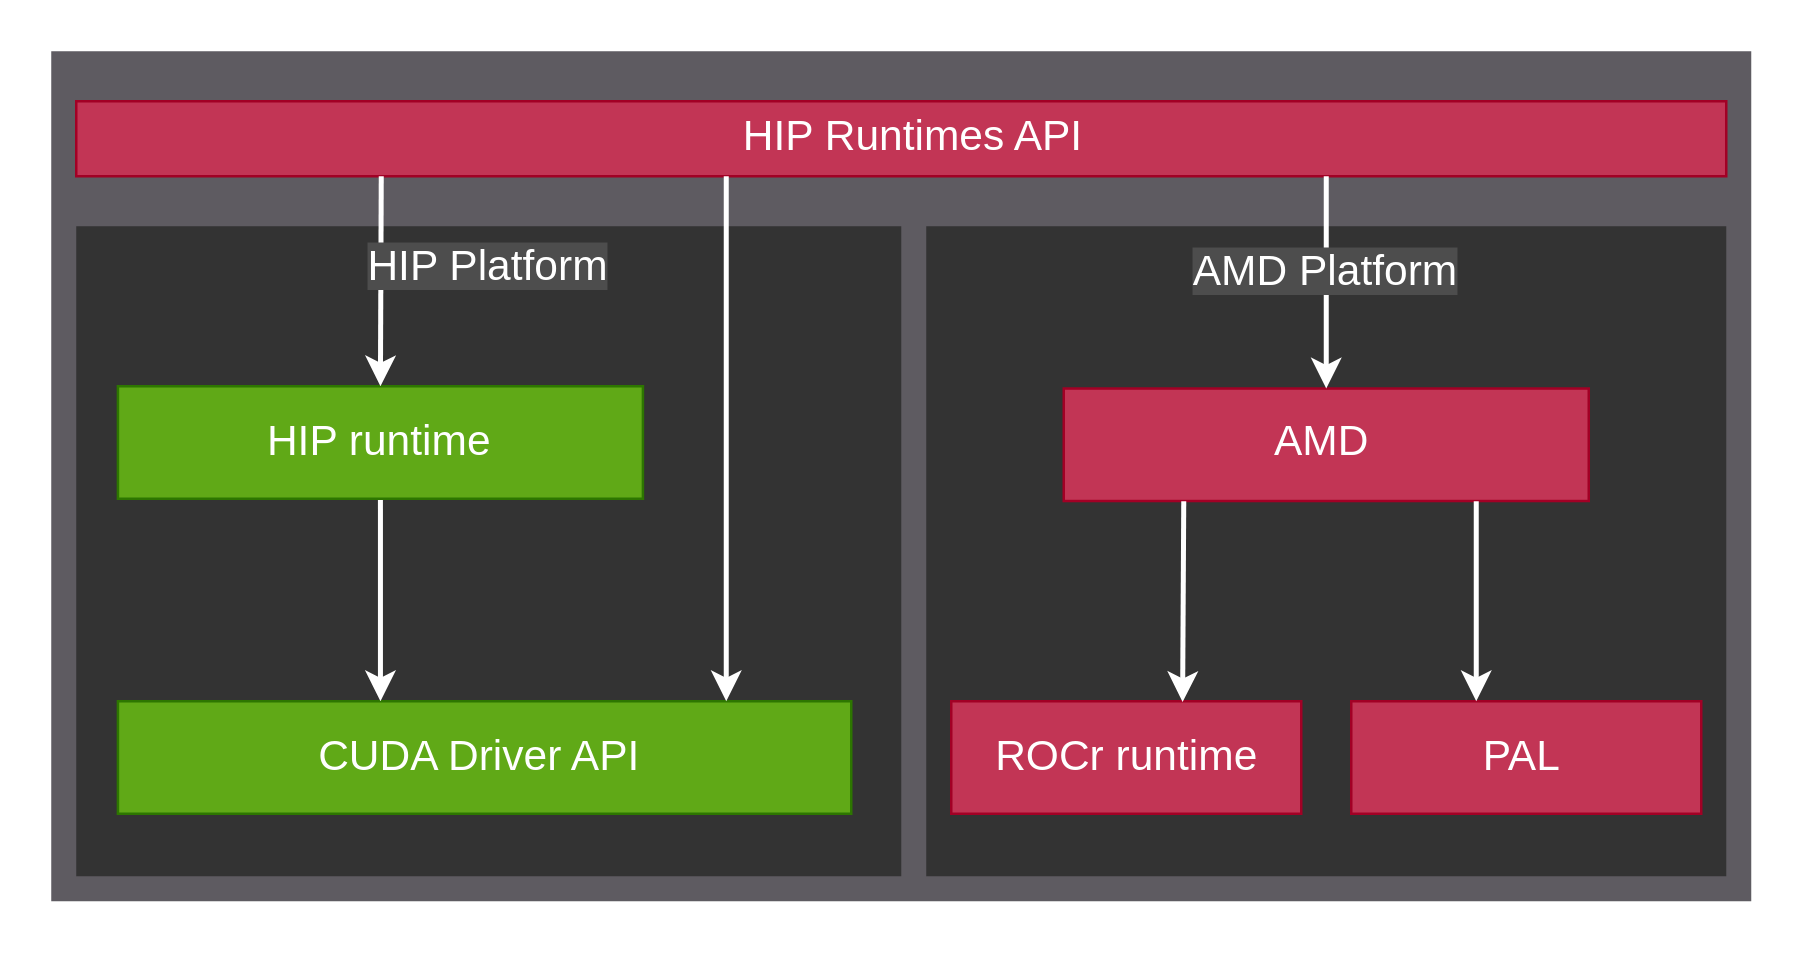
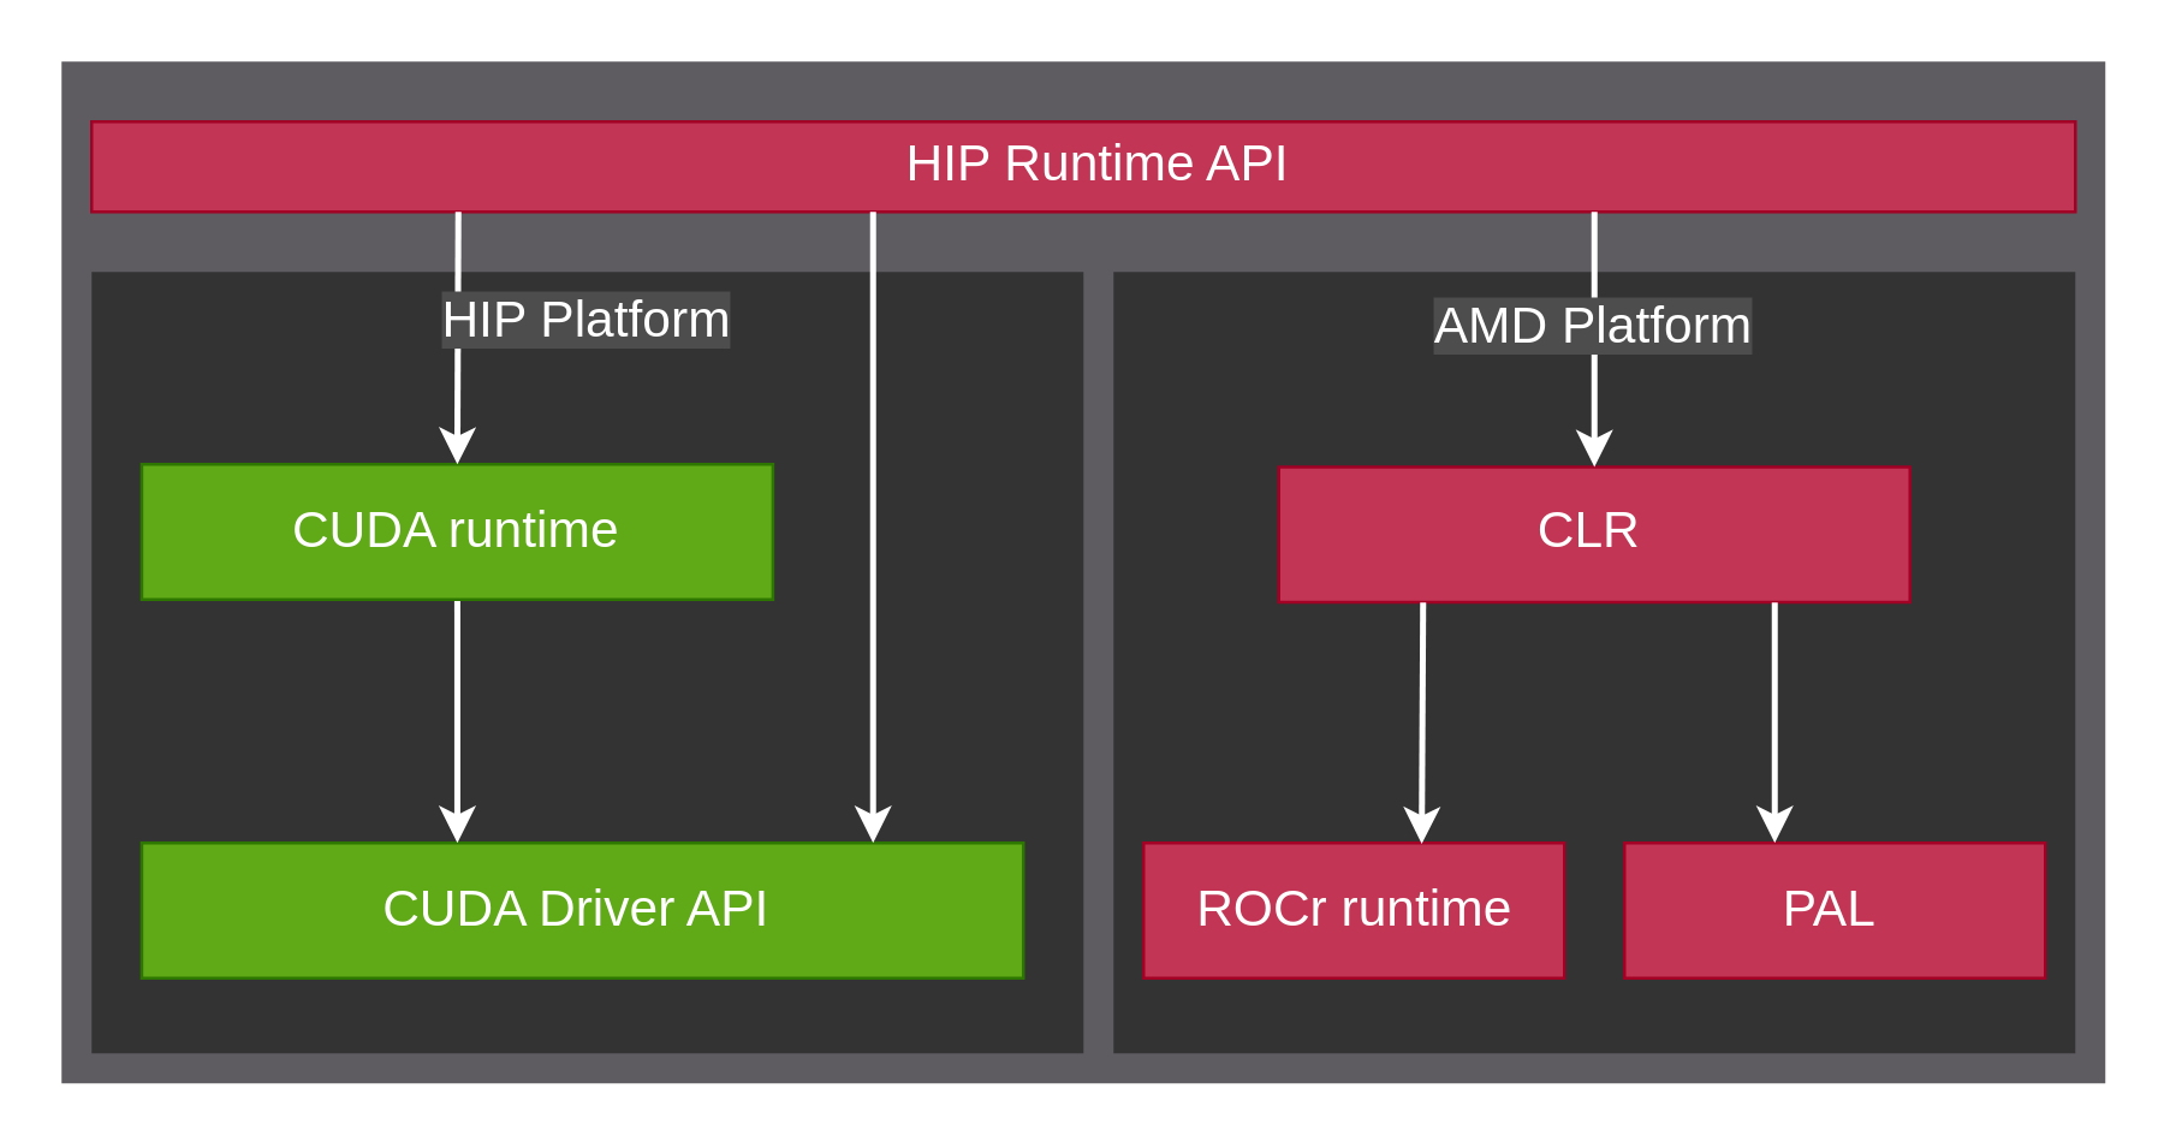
  <mxCell id="0" />
  <mxCell id="1" parent="0" />
  <mxCell id="2" value="" style="rounded=0;whiteSpace=wrap;html=1;fillColor=#5E5B61;fontColor=#FFFFFF;strokeColor=none;spacing=0;" parent="1" vertex="1"><mxGeometry y="20" width="680" height="340" as="geometry" x="20" /></mxCell>
  <mxCell id="3" value="Runtimes" style="text;strokeColor=none;fillColor=none;align=center;verticalAlign=middle;rounded=0;fontFamily=Helvetica;fontSize=17;fontColor=#FFFFFF;" parent="1" vertex="1"><mxGeometry x="30" y="40" width="590" height="30" as="geometry" /></mxCell>
  <mxCell id="4" value="" style="rounded=0;whiteSpace=wrap;html=1;fillColor=#C23555;fontColor=#FFFFFF;strokeColor=#A20025;" parent="1" vertex="1"><mxGeometry x="30" y="40" width="660" height="30" as="geometry" /></mxCell>
- <mxCell id="5" value="&lt;font face=&quot;Helvetica&quot;&gt;HIP Runtimes API&lt;/font&gt;" style="text;html=1;strokeColor=none;fillColor=none;align=center;verticalAlign=middle;whiteSpace=wrap;rounded=0;fontSize=17;fontColor=#FFFFFF;" parent="1" vertex="1"><mxGeometry x="100" y="40" width="530" height="30" as="geometry" /></mxCell>
+ <mxCell id="5" value="&lt;font face=&quot;Helvetica&quot;&gt;HIP Runtime API&lt;/font&gt;" style="text;html=1;strokeColor=none;fillColor=none;align=center;verticalAlign=middle;whiteSpace=wrap;rounded=0;fontSize=17;fontColor=#FFFFFF;" parent="1" vertex="1"><mxGeometry x="100" y="40" width="530" height="30" as="geometry" /></mxCell>
  <mxCell id="6" value="" style="group" parent="1" vertex="1" connectable="0"><mxGeometry x="30" y="90" width="330" height="260" as="geometry" /></mxCell>
  <mxCell id="7" value="" style="rounded=0;whiteSpace=wrap;html=1;fillColor=#333333;fontColor=#FFFFFF;strokeColor=none;" parent="6" vertex="1"><mxGeometry width="330" height="260" as="geometry" /></mxCell>
  <mxCell id="8" value="" style="group" parent="6" vertex="1" connectable="0"><mxGeometry x="16.67" y="190.003" width="293.33" height="45" as="geometry" /></mxCell>
  <mxCell id="9" value="" style="rounded=0;whiteSpace=wrap;html=1;fillColor=#60a917;fontColor=#ffffff;strokeColor=#2D7600;" parent="8" vertex="1"><mxGeometry width="293.33" height="45" as="geometry" /></mxCell>
  <mxCell id="10" value="&lt;div&gt;CUDA Driver API&lt;/div&gt;" style="text;html=1;strokeColor=none;fillColor=none;align=center;verticalAlign=middle;whiteSpace=wrap;rounded=0;fontSize=17;fontColor=#FFFFFF;" parent="8" vertex="1"><mxGeometry x="10.964" y="7.5" width="266.799" height="30.0" as="geometry" /></mxCell>
  <mxCell id="11" value="" style="endArrow=classic;startArrow=none;html=1;rounded=0;strokeWidth=2;startFill=0;exitX=0.5;exitY=1;exitDx=0;exitDy=0;entryX=0.358;entryY=0;entryDx=0;entryDy=0;entryPerimeter=0;strokeColor=#FFFFFF;" parent="6" source="13" target="9" edge="1"><mxGeometry width="50" height="50" relative="1" as="geometry"><mxPoint x="103.335" y="108.22" as="sourcePoint" /><mxPoint x="85" y="145.6" as="targetPoint" /></mxGeometry></mxCell>
  <mxCell id="12" value="" style="group" parent="6" vertex="1" connectable="0"><mxGeometry x="16.67" y="64" width="210" height="45" as="geometry" /></mxCell>
  <mxCell id="13" value="" style="rounded=0;whiteSpace=wrap;html=1;fillColor=#60a917;fontColor=#ffffff;strokeColor=#2D7600;" parent="12" vertex="1"><mxGeometry width="210.0" height="45" as="geometry" /></mxCell>
- <mxCell id="14" value="&lt;div&gt;HIP runtime&lt;/div&gt;" style="text;html=1;strokeColor=none;fillColor=none;align=center;verticalAlign=middle;whiteSpace=wrap;rounded=0;fontSize=17;fontColor=#FFFFFF;" parent="12" vertex="1"><mxGeometry x="9.5" y="7.5" width="191.006" height="30.0" as="geometry" /></mxCell>
+ <mxCell id="14" value="&lt;div&gt;CUDA runtime&lt;/div&gt;" style="text;html=1;strokeColor=none;fillColor=none;align=center;verticalAlign=middle;whiteSpace=wrap;rounded=0;fontSize=17;fontColor=#FFFFFF;" parent="12" vertex="1"><mxGeometry x="9.5" y="7.5" width="191.006" height="30.0" as="geometry" /></mxCell>
  <mxCell id="15" value="" style="endArrow=classic;startArrow=none;html=1;rounded=0;strokeWidth=2;startFill=0;strokeColor=#FFFFFF;" parent="1" edge="1"><mxGeometry width="50" height="50" relative="1" as="geometry"><mxPoint x="290" y="70" as="sourcePoint" /><mxPoint x="290" y="280" as="targetPoint" /></mxGeometry></mxCell>
  <mxCell id="16" value="" style="rounded=0;whiteSpace=wrap;html=1;fillColor=#333333;fontColor=#FFFFFF;strokeColor=none;" parent="1" vertex="1"><mxGeometry x="370" y="90" width="320" height="260" as="geometry" /></mxCell>
  <mxCell id="17" value="" style="group" parent="1" vertex="1" connectable="0"><mxGeometry x="380" y="280" width="140" height="45" as="geometry" /></mxCell>
  <mxCell id="18" value="" style="rounded=0;whiteSpace=wrap;html=1;fillColor=#C23555;fontColor=#FFFFFF;strokeColor=#A20025;" parent="17" vertex="1"><mxGeometry width="140.0" height="45" as="geometry" /></mxCell>
  <mxCell id="19" value="&lt;div&gt;ROCr runtime&lt;/div&gt;" style="text;html=1;strokeColor=none;fillColor=none;align=center;verticalAlign=middle;whiteSpace=wrap;rounded=0;fontSize=17;fontColor=#FFFFFF;" parent="17" vertex="1"><mxGeometry x="2.51" y="8.75" width="134.99" height="27.5" as="geometry" /></mxCell>
  <mxCell id="20" value="" style="group" parent="1" vertex="1" connectable="0"><mxGeometry x="540" y="280" width="140" height="45" as="geometry" /></mxCell>
  <mxCell id="21" value="" style="rounded=0;whiteSpace=wrap;html=1;fillColor=#C23555;fontColor=#FFFFFF;strokeColor=#A20025;" parent="20" vertex="1"><mxGeometry width="140.0" height="45" as="geometry" /></mxCell>
  <mxCell id="22" value="&lt;div&gt;PAL&lt;/div&gt;" style="text;html=1;strokeColor=none;fillColor=none;align=center;verticalAlign=middle;whiteSpace=wrap;rounded=0;fontSize=17;fontColor=#FFFFFF;" parent="20" vertex="1"><mxGeometry x="5.233" y="7.5" width="127.337" height="30.0" as="geometry" /></mxCell>
  <mxCell id="23" value="" style="group" parent="1" vertex="1" connectable="0"><mxGeometry x="425" y="154.91" width="210" height="45" as="geometry" /></mxCell>
  <mxCell id="24" value="" style="rounded=0;whiteSpace=wrap;html=1;fillColor=#C23555;fontColor=#FFFFFF;strokeColor=#A20025;" parent="23" vertex="1"><mxGeometry width="210.0" height="45" as="geometry" /></mxCell>
- <mxCell id="25" value="&lt;div&gt;AMD&lt;/div&gt;" style="text;html=1;strokeColor=none;fillColor=none;align=center;verticalAlign=middle;whiteSpace=wrap;rounded=0;fontSize=17;fontColor=#FFFFFF;" parent="23" vertex="1"><mxGeometry x="7.85" y="7.5" width="191.006" height="30.0" as="geometry" /></mxCell>
+ <mxCell id="25" value="&lt;div&gt;CLR&lt;/div&gt;" style="text;html=1;strokeColor=none;fillColor=none;align=center;verticalAlign=middle;whiteSpace=wrap;rounded=0;fontSize=17;fontColor=#FFFFFF;" parent="23" vertex="1"><mxGeometry x="7.85" y="7.5" width="191.006" height="30.0" as="geometry" /></mxCell>
  <mxCell id="26" value="" style="endArrow=classic;startArrow=none;html=1;rounded=0;strokeWidth=2;startFill=0;entryX=0.5;entryY=0;entryDx=0;entryDy=0;strokeColor=#FFFFFF;" parent="1" target="24" edge="1"><mxGeometry width="50" height="50" relative="1" as="geometry"><mxPoint x="530" y="70" as="sourcePoint" /><mxPoint x="660" y="300" as="targetPoint" /></mxGeometry></mxCell>
  <mxCell id="27" value="" style="endArrow=classic;startArrow=none;html=1;rounded=0;strokeWidth=2;startFill=0;strokeColor=#FFFFFF;" parent="1" edge="1"><mxGeometry width="50" height="50" relative="1" as="geometry"><mxPoint x="590" y="200" as="sourcePoint" /><mxPoint x="590" y="280" as="targetPoint" /></mxGeometry></mxCell>
  <mxCell id="28" value="" style="endArrow=classic;startArrow=none;html=1;rounded=0;strokeWidth=2;startFill=0;strokeColor=#FFFFFF;entryX=0.661;entryY=0.007;entryDx=0;entryDy=0;entryPerimeter=0;" parent="1" target="18" edge="1"><mxGeometry width="50" height="50" relative="1" as="geometry"><mxPoint x="473" y="200" as="sourcePoint" /><mxPoint x="470" y="280" as="targetPoint" /></mxGeometry></mxCell>
  <mxCell id="29" value="" style="endArrow=classic;startArrow=none;html=1;rounded=0;strokeWidth=2;startFill=0;entryX=0.5;entryY=0;entryDx=0;entryDy=0;strokeColor=#FFFFFF;" parent="1" target="13" edge="1"><mxGeometry width="50" height="50" relative="1" as="geometry"><mxPoint x="152" y="70" as="sourcePoint" /><mxPoint x="115" y="150" as="targetPoint" /></mxGeometry></mxCell>
  <mxCell id="30" value="&lt;font face=&quot;Helvetica&quot;&gt;&lt;span style=&quot;background-color: rgb(77, 77, 77);&quot;&gt;AMD Platform&lt;/span&gt;&lt;br&gt;&lt;/font&gt;" style="text;html=1;strokeColor=none;fillColor=none;align=center;verticalAlign=middle;whiteSpace=wrap;rounded=0;fontSize=17;fontColor=#FFFFFF;" parent="1" vertex="1"><mxGeometry x="460" y="94" width="140" height="30" as="geometry" /></mxCell>
  <mxCell id="31" value="&lt;font style=&quot;background-color: rgb(77, 77, 77);&quot;&gt;HIP Platform&lt;/font&gt;" style="text;html=1;strokeColor=none;fillColor=none;align=center;verticalAlign=middle;whiteSpace=wrap;rounded=0;fontSize=17;fontColor=#FFFFFF;" parent="1" vertex="1"><mxGeometry x="30" y="90" width="330" height="34.039" as="geometry" /></mxCell>
